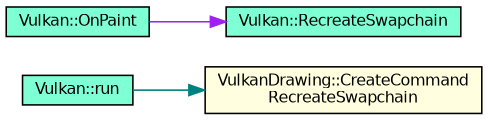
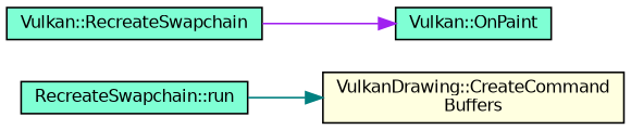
  digraph {
    rankdir=RL
    node [color=black fillcolor=aquamarine fontname=Helvetica fontsize=10 shape=record style=filled]
    edge [dir=back fontname=Helvetica fontsize=10 labelfontname=Helvetica labelfontsize=10 style=solid]
-   n1 [fillcolor=lightyellow fontcolor=black height=0.2 label="VulkanDrawing::CreateCommand\lRecreateSwapchain" width=0.4]
-   n2 [height=0.2 label="Vulkan::run" width=0.4]
+   n1 [fillcolor=lightyellow fontcolor=black height=0.2 label="VulkanDrawing::CreateCommand\lBuffers" width=0.4]
+   n2 [height=0.2 label="RecreateSwapchain::run" width=0.4]
    n3 [height=0.2 label="Vulkan::RecreateSwapchain" width=0.4]
    n4 [height=0.2 label="Vulkan::OnPaint" width=0.4]
    n1 -> n2 [color=teal]
-   n3 -> n4 [color=purple]
+   n4 -> n3 [color=purple]
  }
